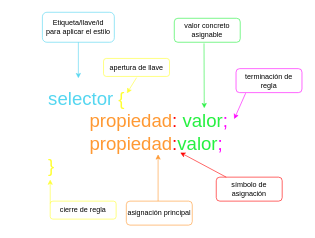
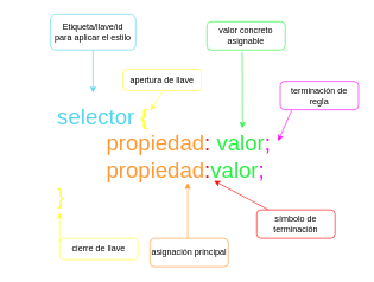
  <mxCell id="0" />
  <mxCell id="1" parent="0" />
  <mxCell id="2" value="&lt;div style=&quot;font-size: 31px;&quot; align=&quot;left&quot;&gt;&lt;font style=&quot;font-size: 31px;&quot;&gt;&lt;font style=&quot;font-size: 31px;&quot; color=&quot;#54d6f0&quot;&gt;selector&lt;/font&gt; &lt;font style=&quot;font-size: 31px;&quot; color=&quot;#ffff33&quot;&gt;{&lt;/font&gt;&lt;/font&gt;&lt;/div&gt;&lt;div style=&quot;font-size: 31px;&quot; align=&quot;left&quot;&gt;&lt;font style=&quot;font-size: 31px;&quot;&gt;&lt;span style=&quot;white-space: pre;&quot;&gt;&#09;&lt;/span&gt;&lt;font style=&quot;font-size: 31px;&quot; color=&quot;#ff9933&quot;&gt;propiedad&lt;/font&gt;&lt;font style=&quot;font-size: 31px;&quot; color=&quot;#ff0000&quot;&gt;:&lt;/font&gt; &lt;font style=&quot;font-size: 31px;&quot; color=&quot;#26f041&quot;&gt;valor&lt;/font&gt;&lt;font style=&quot;font-size: 31px;&quot; color=&quot;#ff00ff&quot;&gt;;&lt;/font&gt;&lt;/font&gt;&lt;/div&gt;&lt;div style=&quot;font-size: 31px;&quot; align=&quot;left&quot;&gt;&lt;font style=&quot;font-size: 31px;&quot;&gt;&lt;span style=&quot;white-space: pre;&quot;&gt;&#09;&lt;/span&gt;&lt;font style=&quot;font-size: 31px;&quot; color=&quot;#ff9933&quot;&gt;propiedad&lt;/font&gt;&lt;font style=&quot;font-size: 31px;&quot; color=&quot;#ff0000&quot;&gt;:&lt;/font&gt;&lt;font style=&quot;font-size: 31px;&quot; color=&quot;#26f041&quot;&gt;valor&lt;/font&gt;&lt;font style=&quot;font-size: 31px;&quot; color=&quot;#ff00ff&quot;&gt;;&lt;/font&gt;&lt;/font&gt;&lt;/div&gt;&lt;div style=&quot;font-size: 31px;&quot; align=&quot;left&quot;&gt;&lt;font style=&quot;font-size: 31px;&quot; color=&quot;#ffff33&quot;&gt;}&lt;/font&gt;&lt;font style=&quot;font-size: 31px;&quot; color=&quot;#ffff33&quot;&gt;&lt;br&gt;&lt;/font&gt;&lt;/div&gt;" style="text;html=1;strokeColor=none;fillColor=none;align=center;verticalAlign=middle;whiteSpace=wrap;rounded=0;" vertex="1" parent="1"><mxGeometry x="20" y="100" width="420" height="240" as="geometry" /></mxCell>
  <mxCell id="3" value="" style="endArrow=classic;html=1;rounded=0;strokeColor=#54D6F0;" edge="1" parent="1"><mxGeometry width="50" height="50" relative="1" as="geometry"><mxPoint x="130" y="70" as="sourcePoint" /><mxPoint x="130" y="130" as="targetPoint" /></mxGeometry></mxCell>
  <mxCell id="4" value="" style="endArrow=classic;html=1;rounded=0;strokeColor=#FFFF33;" edge="1" parent="1"><mxGeometry width="50" height="50" relative="1" as="geometry"><mxPoint x="227.08" y="129" as="sourcePoint" /><mxPoint x="211" y="155" as="targetPoint" /></mxGeometry></mxCell>
  <mxCell id="5" value="" style="endArrow=classic;html=1;rounded=0;strokeColor=#FF9933;" edge="1" parent="1"><mxGeometry width="50" height="50" relative="1" as="geometry"><mxPoint x="263" y="335" as="sourcePoint" /><mxPoint x="263" y="257" as="targetPoint" /></mxGeometry></mxCell>
  <mxCell id="6" value="" style="endArrow=classic;html=1;rounded=0;strokeColor=#FFFF33;" edge="1" parent="1"><mxGeometry width="50" height="50" relative="1" as="geometry"><mxPoint x="83.08" y="339" as="sourcePoint" /><mxPoint x="83" y="299" as="targetPoint" /></mxGeometry></mxCell>
  <mxCell id="7" value="" style="endArrow=classic;html=1;rounded=0;strokeColor=#FF0000;exitX=0.152;exitY=0.001;exitDx=0;exitDy=0;exitPerimeter=0;" edge="1" parent="1" source="14"><mxGeometry width="50" height="50" relative="1" as="geometry"><mxPoint x="293" y="301" as="sourcePoint" /><mxPoint x="300" y="254" as="targetPoint" /></mxGeometry></mxCell>
  <mxCell id="8" value="" style="endArrow=classic;html=1;rounded=0;strokeColor=#FF00FF;" edge="1" parent="1"><mxGeometry width="50" height="50" relative="1" as="geometry"><mxPoint x="409" y="155" as="sourcePoint" /><mxPoint x="390" y="198" as="targetPoint" /></mxGeometry></mxCell>
  <mxCell id="9" value="" style="endArrow=classic;html=1;rounded=0;strokeColor=#26F041;exitX=0.451;exitY=1.048;exitDx=0;exitDy=0;exitPerimeter=0;" edge="1" parent="1" source="12"><mxGeometry width="50" height="50" relative="1" as="geometry"><mxPoint x="340" y="120" as="sourcePoint" /><mxPoint x="340" y="180" as="targetPoint" /></mxGeometry></mxCell>
  <mxCell id="10" value="Etiqueta/llave/id &lt;br&gt;para aplicar el estilo" style="text;html=1;strokeColor=#54D6F0;fillColor=none;align=center;verticalAlign=middle;whiteSpace=wrap;rounded=1;" vertex="1" parent="1"><mxGeometry x="70" y="20" width="120" height="50" as="geometry" /></mxCell>
  <mxCell id="11" value="apertura de llave" style="text;html=1;strokeColor=#FFFF33;fillColor=none;align=center;verticalAlign=middle;whiteSpace=wrap;rounded=1;" vertex="1" parent="1"><mxGeometry x="172" y="97" width="110" height="30" as="geometry" /></mxCell>
  <mxCell id="12" value="valor concreto asignable" style="text;html=1;strokeColor=#26F041;fillColor=none;align=center;verticalAlign=middle;whiteSpace=wrap;rounded=1;" vertex="1" parent="1"><mxGeometry x="290" y="30" width="110" height="40" as="geometry" /></mxCell>
  <mxCell id="13" value="terminación de regla" style="text;html=1;strokeColor=#FF00FF;fillColor=none;align=center;verticalAlign=middle;whiteSpace=wrap;rounded=1;" vertex="1" parent="1"><mxGeometry x="393" y="114" width="110" height="40" as="geometry" /></mxCell>
- <mxCell id="14" value="símbolo de asignación" style="text;html=1;strokeColor=#FF0000;fillColor=none;align=center;verticalAlign=middle;whiteSpace=wrap;rounded=1;" vertex="1" parent="1"><mxGeometry x="360" y="295" width="110" height="40" as="geometry" /></mxCell>
+ <mxCell id="14" value="símbolo de terminación" style="text;html=1;strokeColor=#FF0000;fillColor=none;align=center;verticalAlign=middle;whiteSpace=wrap;rounded=1;" vertex="1" parent="1"><mxGeometry x="360" y="295" width="110" height="40" as="geometry" /></mxCell>
  <mxCell id="15" value="asignación principal" style="text;html=1;strokeColor=#FF9933;fillColor=none;align=center;verticalAlign=middle;whiteSpace=wrap;rounded=1;" vertex="1" parent="1"><mxGeometry x="210" y="335" width="110" height="40" as="geometry" /></mxCell>
- <mxCell id="16" value="cierre de regla" style="text;html=1;strokeColor=#FFFF33;fillColor=none;align=center;verticalAlign=middle;whiteSpace=wrap;rounded=1;" vertex="1" parent="1"><mxGeometry x="83" y="335" width="110" height="30" as="geometry" /></mxCell>
+ <mxCell id="16" value="cierre de llave" style="text;html=1;strokeColor=#FFFF33;fillColor=none;align=center;verticalAlign=middle;whiteSpace=wrap;rounded=1;" vertex="1" parent="1"><mxGeometry x="83" y="335" width="110" height="30" as="geometry" /></mxCell>
